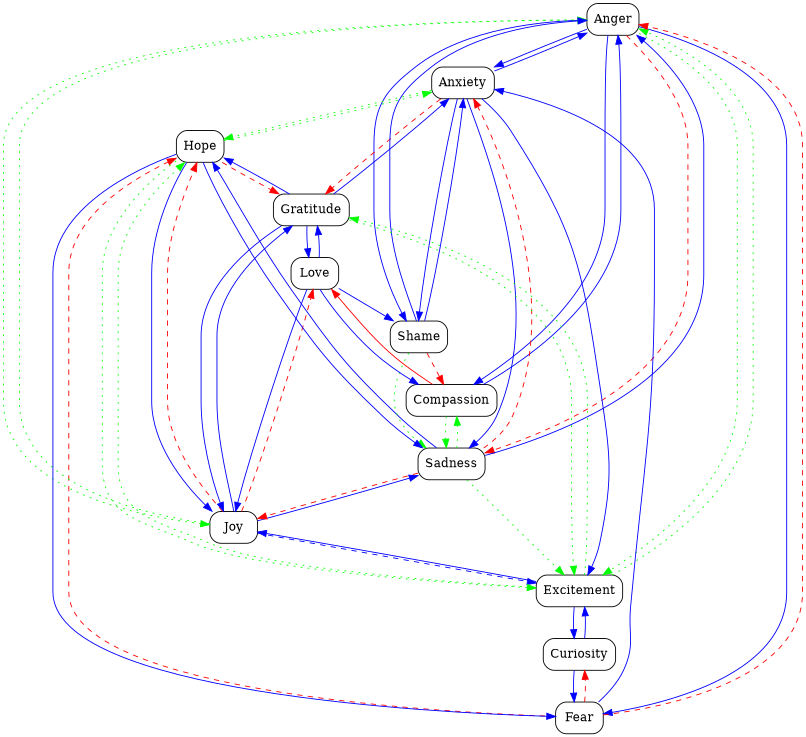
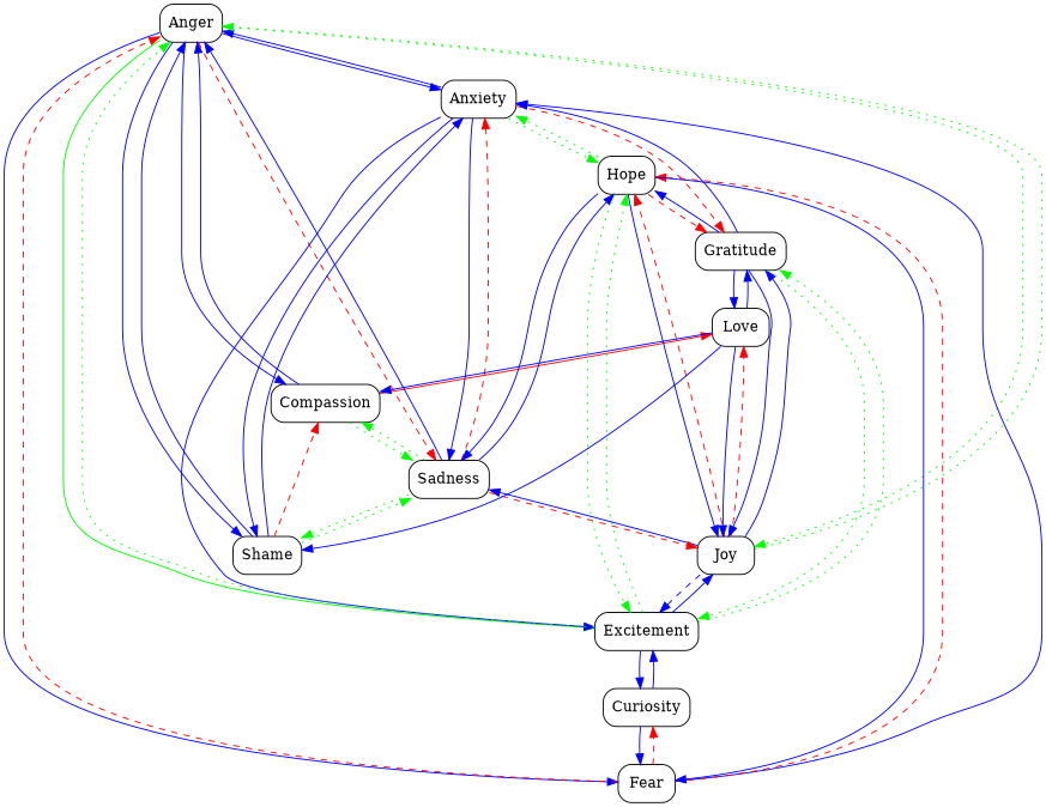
  digraph {
    rankdir=TB
    node [shape=box style=rounded]
    edge [color=blue]
    n1 [label=Anger]
    n2 [label=Anxiety]
    n3 [label=Compassion]
    n4 [label=Excitement]
    n5 [label=Fear]
    n6 [label=Joy]
    n7 [label=Sadness]
    n8 [label=Shame]
    n9 [label=Gratitude]
    n10 [label=Hope]
    n11 [label=Love]
    n12 [label=Curiosity]
    n1 -> n2
    n1 -> n3
-   n1 -> n4 [color=green style=dotted]
+   n1 -> n4 [color=green style=solid]
    n1 -> n5
    n1 -> n6 [color=green style=dotted]
    n1 -> n7 [color=red style=dashed]
    n1 -> n8
    n2 -> n1
    n2 -> n4
    n2 -> n7
    n2 -> n8
    n2 -> n9 [color=red style=dashed]
    n2 -> n10 [color=green style=dotted]
    n3 -> n1
    n3 -> n7 [color=green style=dotted]
    n3 -> n11 [color=red]
    n4 -> n1 [color=green style=dotted]
    n4 -> n6
    n4 -> n9 [color=green style=dotted]
    n4 -> n10 [color=green style=dotted]
    n4 -> n12
    n5 -> n1 [color=red style=dashed]
    n5 -> n2
    n5 -> n10 [color=red style=dashed]
    n5 -> n12 [color=red style=dashed]
    n6 -> n1 [color=green style=dotted]
    n6 -> n4 [style=dashed]
    n6 -> n7
    n6 -> n9
    n6 -> n10 [color=red style=dashed]
    n6 -> n11 [color=red style=dashed]
    n7 -> n1
    n7 -> n2 [color=red style=dashed]
    n7 -> n3 [color=green style=dotted]
    n7 -> n6 [color=red style=dashed]
-   n7 -> n4 [color=green style=dotted]
+   n7 -> n8 [color=green style=dotted]
    n7 -> n10
    n8 -> n1
    n8 -> n2
    n8 -> n3 [color=red style=dashed]
    n8 -> n7 [color=green style=dotted]
    n9 -> n2
    n9 -> n4 [color=green style=dotted]
    n9 -> n6
    n9 -> n10
    n9 -> n11
    n10 -> n2 [color=green style=dotted]
    n10 -> n4 [color=green style=dotted]
    n10 -> n5
    n10 -> n6
    n10 -> n7
    n10 -> n9 [color=red style=dashed]
    n11 -> n3
    n11 -> n6
    n11 -> n8
    n11 -> n9
    n12 -> n4
    n12 -> n5
  }
